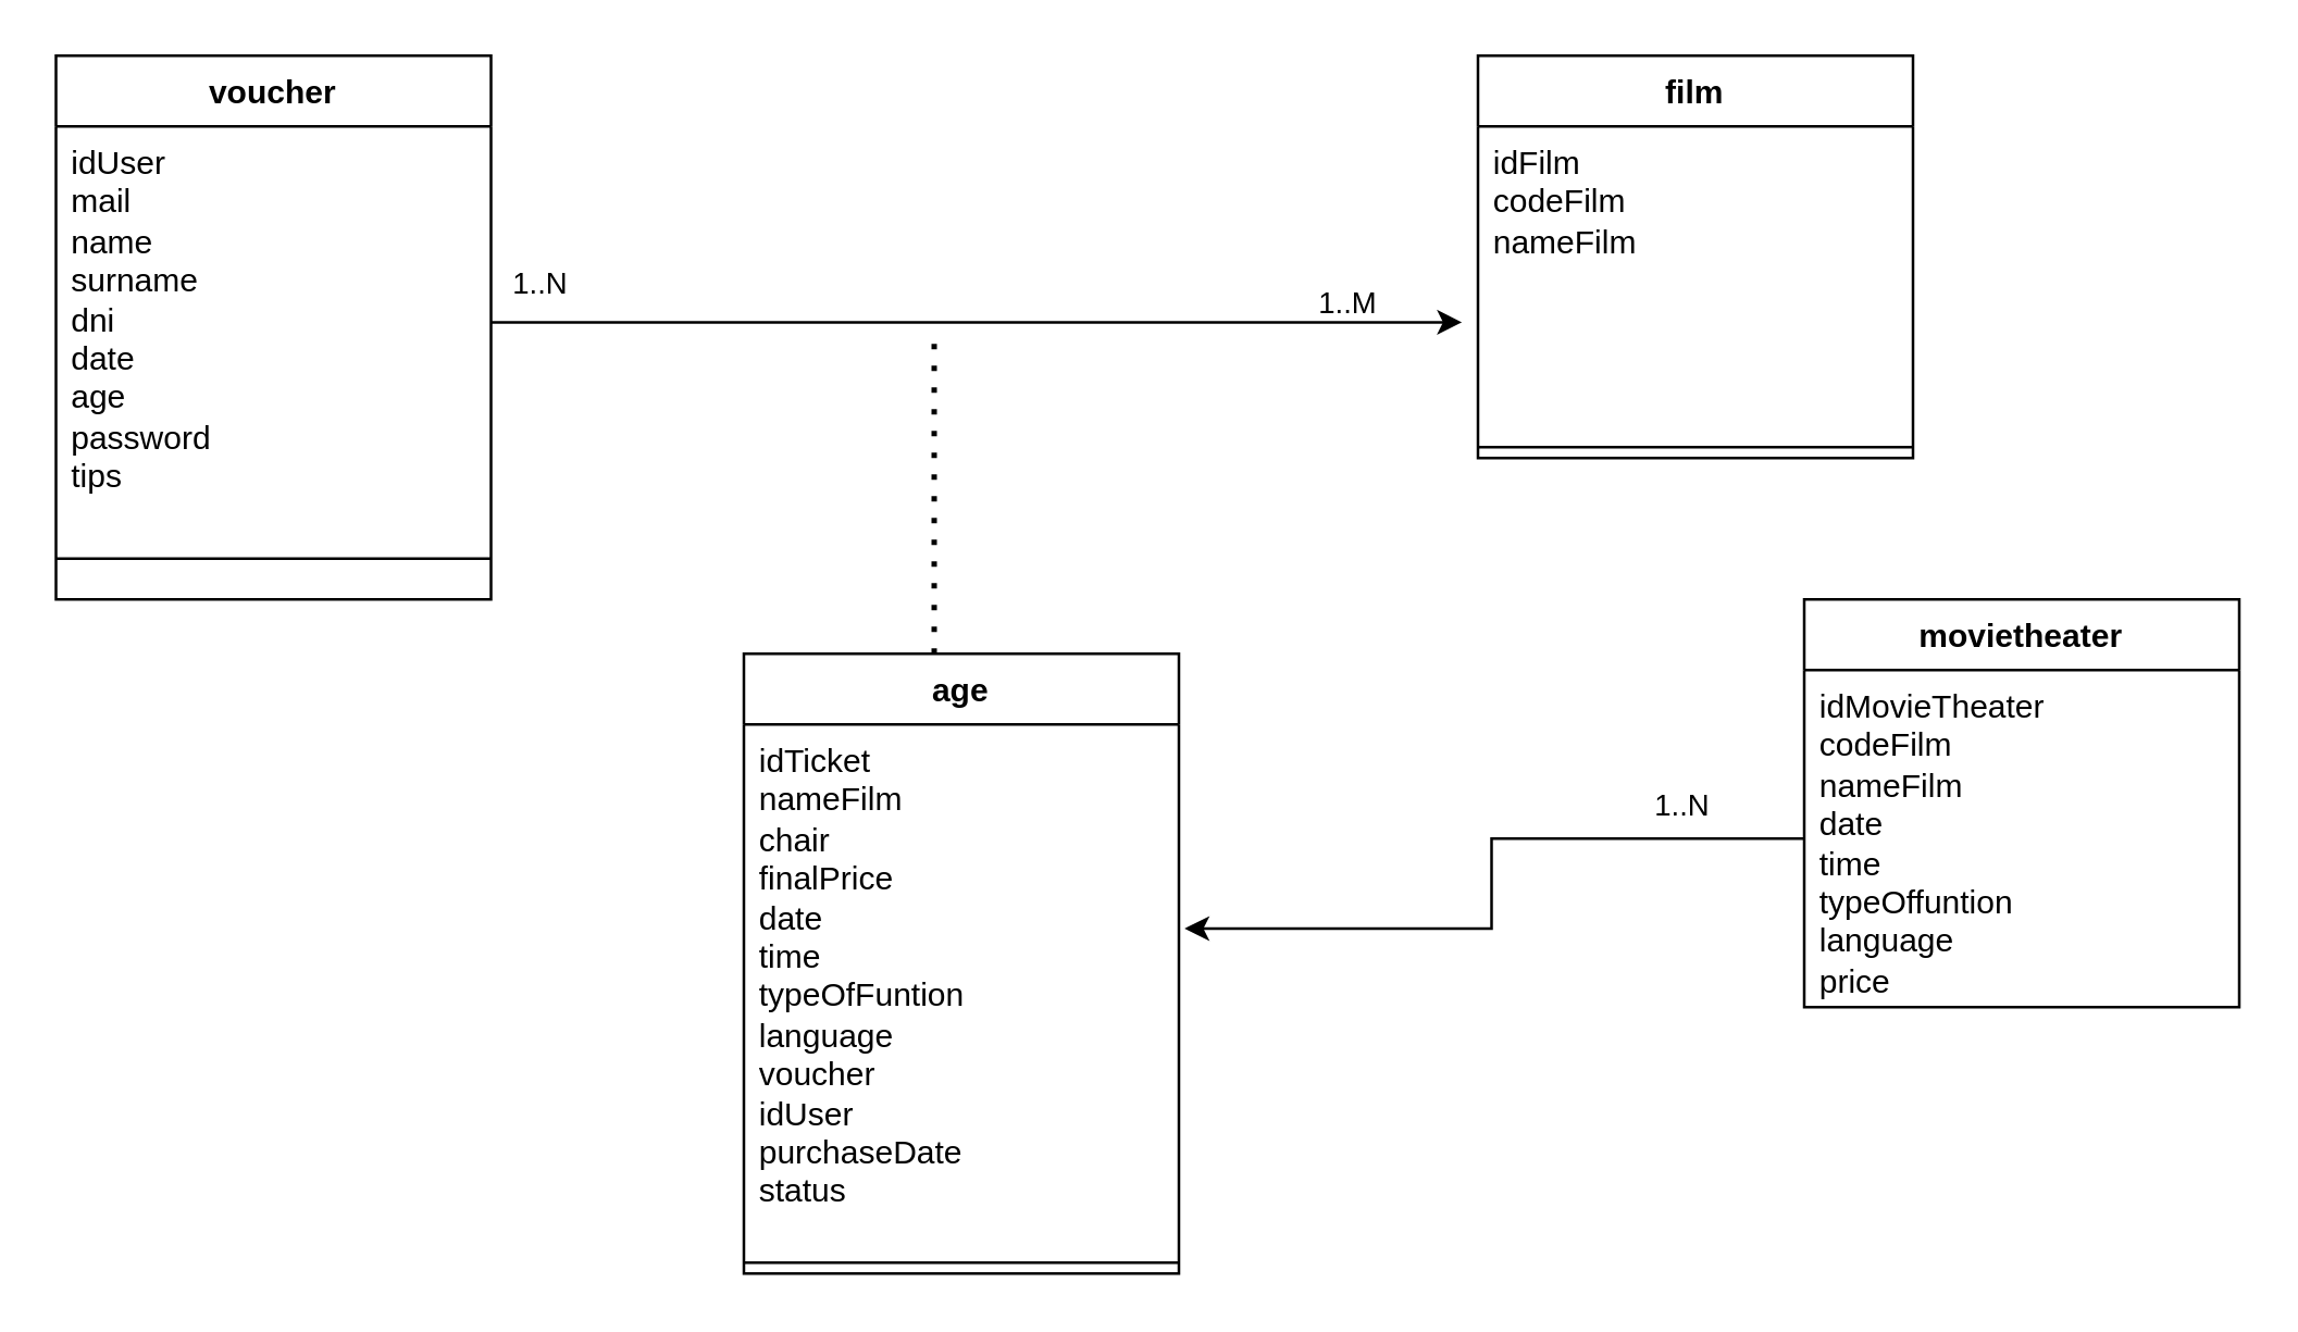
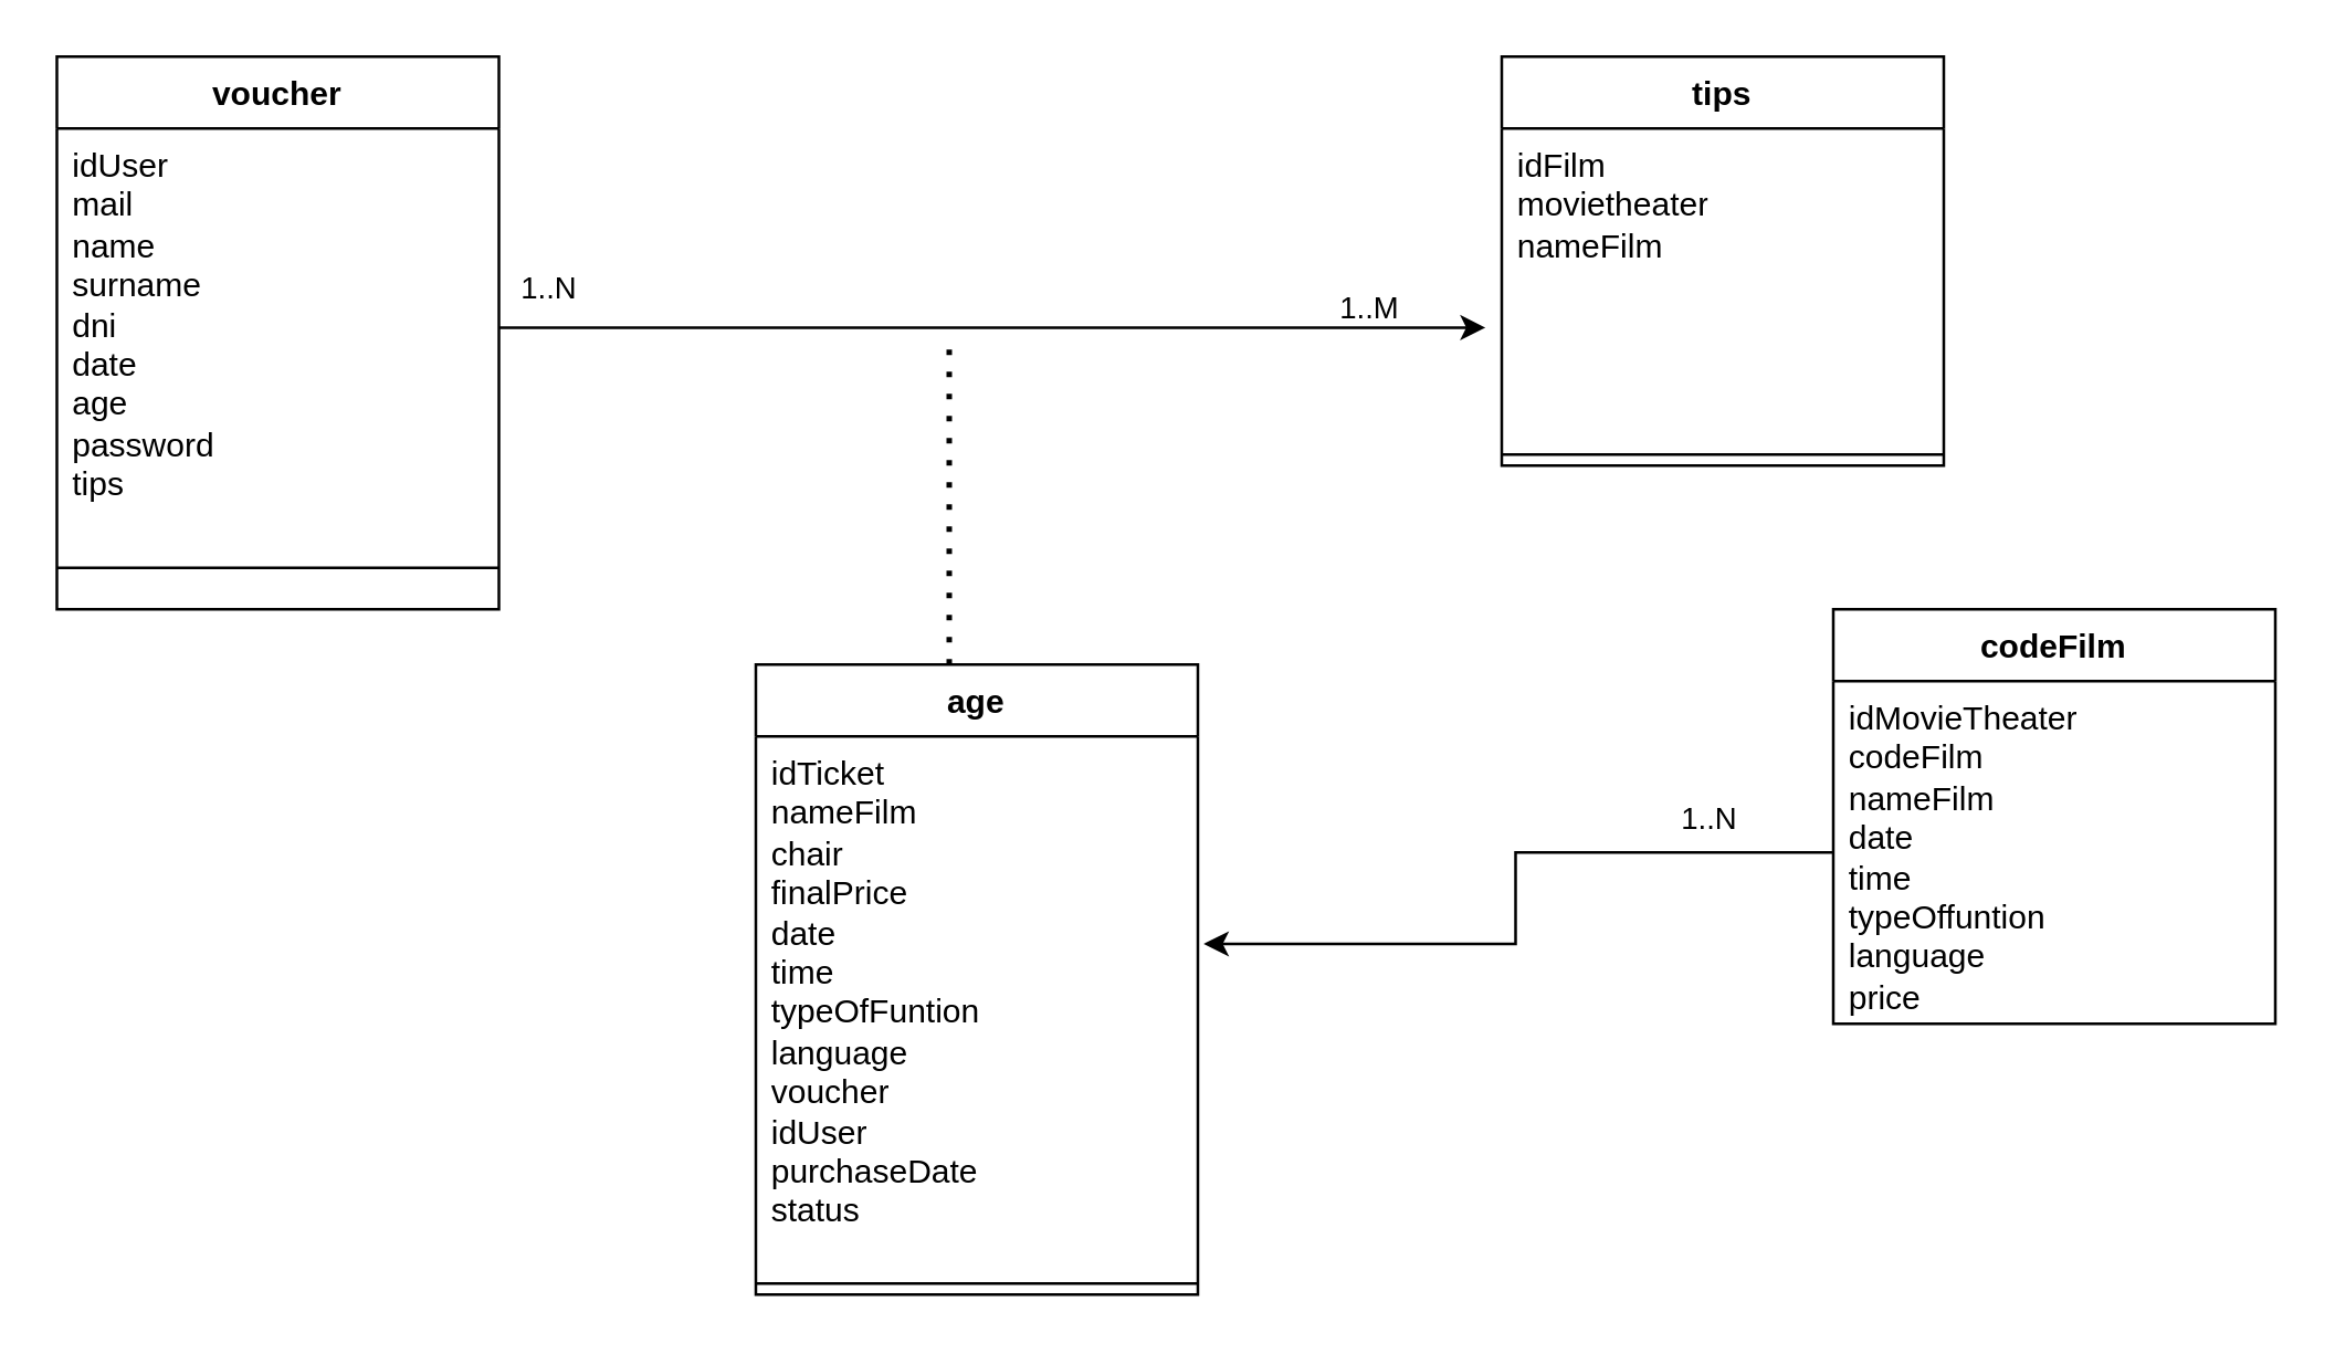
  <mxCell id="0" />
  <mxCell id="1" parent="0" />
- <mxCell id="2" value="film" style="swimlane;fontStyle=1;align=center;verticalAlign=top;childLayout=stackLayout;horizontal=1;startSize=26;horizontalStack=0;resizeParent=1;resizeParentMax=0;resizeLast=0;collapsible=1;marginBottom=0;whiteSpace=wrap;html=1;" parent="1" vertex="1"><mxGeometry x="543" y="20" width="160" height="148" as="geometry" /></mxCell>
- <mxCell id="3" value="&lt;div&gt;&lt;div&gt;idFilm&lt;/div&gt;&lt;/div&gt;&lt;div&gt;codeFilm&lt;/div&gt;&lt;div&gt;nameFilm&lt;/div&gt;" style="text;strokeColor=none;fillColor=none;align=left;verticalAlign=top;spacingLeft=4;spacingRight=4;overflow=hidden;rotatable=0;points=[[0,0.5],[1,0.5]];portConstraint=eastwest;whiteSpace=wrap;html=1;" parent="2" vertex="1"><mxGeometry y="26" width="160" height="114" as="geometry" /></mxCell>
+ <mxCell id="2" value="tips" style="swimlane;fontStyle=1;align=center;verticalAlign=top;childLayout=stackLayout;horizontal=1;startSize=26;horizontalStack=0;resizeParent=1;resizeParentMax=0;resizeLast=0;collapsible=1;marginBottom=0;whiteSpace=wrap;html=1;" parent="1" vertex="1"><mxGeometry x="543" y="20" width="160" height="148" as="geometry" /></mxCell>
+ <mxCell id="3" value="&lt;div&gt;&lt;div&gt;idFilm&lt;/div&gt;&lt;/div&gt;&lt;div&gt;movietheater&lt;/div&gt;&lt;div&gt;nameFilm&lt;/div&gt;" style="text;strokeColor=none;fillColor=none;align=left;verticalAlign=top;spacingLeft=4;spacingRight=4;overflow=hidden;rotatable=0;points=[[0,0.5],[1,0.5]];portConstraint=eastwest;whiteSpace=wrap;html=1;" parent="2" vertex="1"><mxGeometry y="26" width="160" height="114" as="geometry" /></mxCell>
  <mxCell id="4" value="" style="line;strokeWidth=1;fillColor=none;align=left;verticalAlign=middle;spacingTop=-1;spacingLeft=3;spacingRight=3;rotatable=0;labelPosition=right;points=[];portConstraint=eastwest;strokeColor=inherit;" parent="2" vertex="1"><mxGeometry y="140" width="160" height="8" as="geometry" /></mxCell>
  <mxCell id="5" value="voucher" style="swimlane;fontStyle=1;align=center;verticalAlign=top;childLayout=stackLayout;horizontal=1;startSize=26;horizontalStack=0;resizeParent=1;resizeParentMax=0;resizeLast=0;collapsible=1;marginBottom=0;whiteSpace=wrap;html=1;" parent="1" vertex="1"><mxGeometry x="20" y="20" width="160" height="200" as="geometry" /></mxCell>
  <mxCell id="6" value="idUser&lt;div&gt;mail&lt;/div&gt;&lt;div&gt;name&lt;/div&gt;&lt;div&gt;surname&lt;/div&gt;&lt;div&gt;dni&lt;/div&gt;&lt;div&gt;date&lt;/div&gt;&lt;div&gt;age&lt;/div&gt;&lt;div&gt;password&lt;/div&gt;&lt;div&gt;tips&lt;/div&gt;" style="text;strokeColor=none;fillColor=none;align=left;verticalAlign=top;spacingLeft=4;spacingRight=4;overflow=hidden;rotatable=0;points=[[0,0.5],[1,0.5]];portConstraint=eastwest;whiteSpace=wrap;html=1;" parent="5" vertex="1"><mxGeometry y="26" width="160" height="144" as="geometry" /></mxCell>
  <mxCell id="7" value="" style="line;strokeWidth=1;fillColor=none;align=left;verticalAlign=middle;spacingTop=-1;spacingLeft=3;spacingRight=3;rotatable=0;labelPosition=right;points=[];portConstraint=eastwest;strokeColor=inherit;" parent="5" vertex="1"><mxGeometry y="170" width="160" height="30" as="geometry" /></mxCell>
  <mxCell id="8" value="age" style="swimlane;fontStyle=1;align=center;verticalAlign=top;childLayout=stackLayout;horizontal=1;startSize=26;horizontalStack=0;resizeParent=1;resizeParentMax=0;resizeLast=0;collapsible=1;marginBottom=0;whiteSpace=wrap;html=1;" parent="1" vertex="1"><mxGeometry x="273" width="160" height="228" as="geometry" y="240" /></mxCell>
  <mxCell id="9" value="idTicket&lt;div&gt;nameFilm&lt;/div&gt;&lt;div&gt;chair&lt;/div&gt;&lt;div&gt;finalPrice&lt;/div&gt;&lt;div&gt;date&lt;/div&gt;&lt;div&gt;time&lt;/div&gt;&lt;div&gt;typeOfFuntion&lt;/div&gt;&lt;div&gt;language&lt;/div&gt;&lt;div&gt;voucher&lt;/div&gt;&lt;div&gt;idUser&lt;/div&gt;&lt;div&gt;purchaseDate&lt;/div&gt;&lt;div&gt;status&lt;/div&gt;" style="text;strokeColor=none;fillColor=none;align=left;verticalAlign=top;spacingLeft=4;spacingRight=4;overflow=hidden;rotatable=0;points=[[0,0.5],[1,0.5]];portConstraint=eastwest;whiteSpace=wrap;html=1;" parent="8" vertex="1"><mxGeometry y="26" width="160" height="194" as="geometry" /></mxCell>
  <mxCell id="10" value="" style="line;strokeWidth=1;fillColor=none;align=left;verticalAlign=middle;spacingTop=-1;spacingLeft=3;spacingRight=3;rotatable=0;labelPosition=right;points=[];portConstraint=eastwest;strokeColor=inherit;" parent="8" vertex="1"><mxGeometry y="220" width="160" height="8" as="geometry" /></mxCell>
- <mxCell id="11" value="movietheater&lt;div&gt;&lt;br&gt;&lt;/div&gt;" style="swimlane;fontStyle=1;align=center;verticalAlign=top;childLayout=stackLayout;horizontal=1;startSize=26;horizontalStack=0;resizeParent=1;resizeParentMax=0;resizeLast=0;collapsible=1;marginBottom=0;whiteSpace=wrap;html=1;" parent="1" vertex="1"><mxGeometry x="663" y="220" width="160" height="150" as="geometry" /></mxCell>
+ <mxCell id="11" value="codeFilm&lt;div&gt;&lt;br&gt;&lt;/div&gt;" style="swimlane;fontStyle=1;align=center;verticalAlign=top;childLayout=stackLayout;horizontal=1;startSize=26;horizontalStack=0;resizeParent=1;resizeParentMax=0;resizeLast=0;collapsible=1;marginBottom=0;whiteSpace=wrap;html=1;" parent="1" vertex="1"><mxGeometry x="663" y="220" width="160" height="150" as="geometry" /></mxCell>
  <mxCell id="12" value="&lt;div&gt;idMovieTheater&lt;/div&gt;&lt;div&gt;codeFilm&lt;/div&gt;&lt;div&gt;nameFilm&lt;/div&gt;&lt;div&gt;date&lt;/div&gt;&lt;div&gt;time&lt;/div&gt;&lt;div&gt;typeOffuntion&lt;/div&gt;&lt;div&gt;language&lt;/div&gt;&lt;div&gt;price&lt;/div&gt;" style="text;strokeColor=none;fillColor=none;align=left;verticalAlign=top;spacingLeft=4;spacingRight=4;overflow=hidden;rotatable=0;points=[[0,0.5],[1,0.5]];portConstraint=eastwest;whiteSpace=wrap;html=1;" parent="11" vertex="1"><mxGeometry y="26" width="160" height="124" as="geometry" /></mxCell>
  <mxCell id="13" style="edgeStyle=orthogonalEdgeStyle;rounded=0;orthogonalLoop=1;jettySize=auto;html=1;entryX=-0.037;entryY=0.632;entryDx=0;entryDy=0;entryPerimeter=0;" edge="1" parent="1" source="6" target="3"><mxGeometry relative="1" as="geometry" /></mxCell>
  <mxCell id="14" value="1..N" style="edgeLabel;html=1;align=center;verticalAlign=middle;resizable=0;points=[];" vertex="1" connectable="0" parent="13"><mxGeometry x="-0.905" y="1" relative="1" as="geometry"><mxPoint y="-14" as="offset" /></mxGeometry></mxCell>
  <mxCell id="15" value="1..M" style="edgeLabel;html=1;align=center;verticalAlign=middle;resizable=0;points=[];" vertex="1" connectable="0" parent="13"><mxGeometry x="0.759" y="3" relative="1" as="geometry"><mxPoint y="-5" as="offset" /></mxGeometry></mxCell>
  <mxCell id="16" value="" style="endArrow=none;dashed=1;html=1;dashPattern=1 3;strokeWidth=2;rounded=0;" edge="1" parent="1"><mxGeometry width="50" height="50" relative="1" as="geometry"><mxPoint x="343" as="sourcePoint" y="240" /><mxPoint x="343" y="120" as="targetPoint" /></mxGeometry></mxCell>
  <mxCell id="17" style="edgeStyle=orthogonalEdgeStyle;rounded=0;orthogonalLoop=1;jettySize=auto;html=1;entryX=1.013;entryY=0.387;entryDx=0;entryDy=0;entryPerimeter=0;" edge="1" parent="1" source="12" target="9"><mxGeometry relative="1" as="geometry" /></mxCell>
  <mxCell id="18" value="1..N" style="edgeLabel;html=1;align=center;verticalAlign=middle;resizable=0;points=[];" vertex="1" connectable="0" parent="17"><mxGeometry x="-0.647" y="-3" relative="1" as="geometry"><mxPoint y="-10" as="offset" /></mxGeometry></mxCell>
